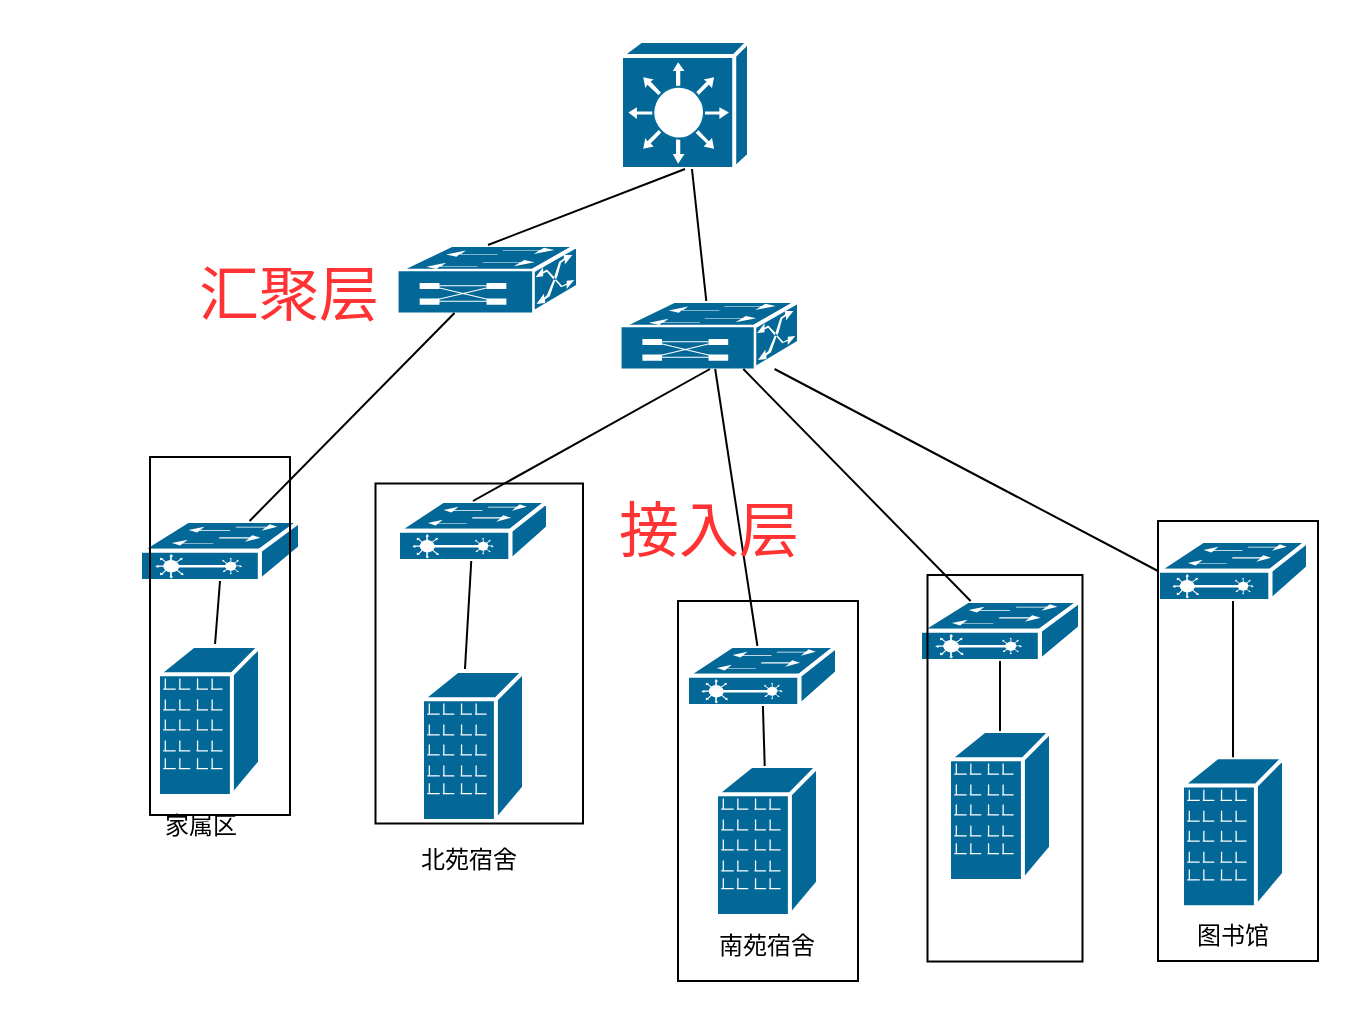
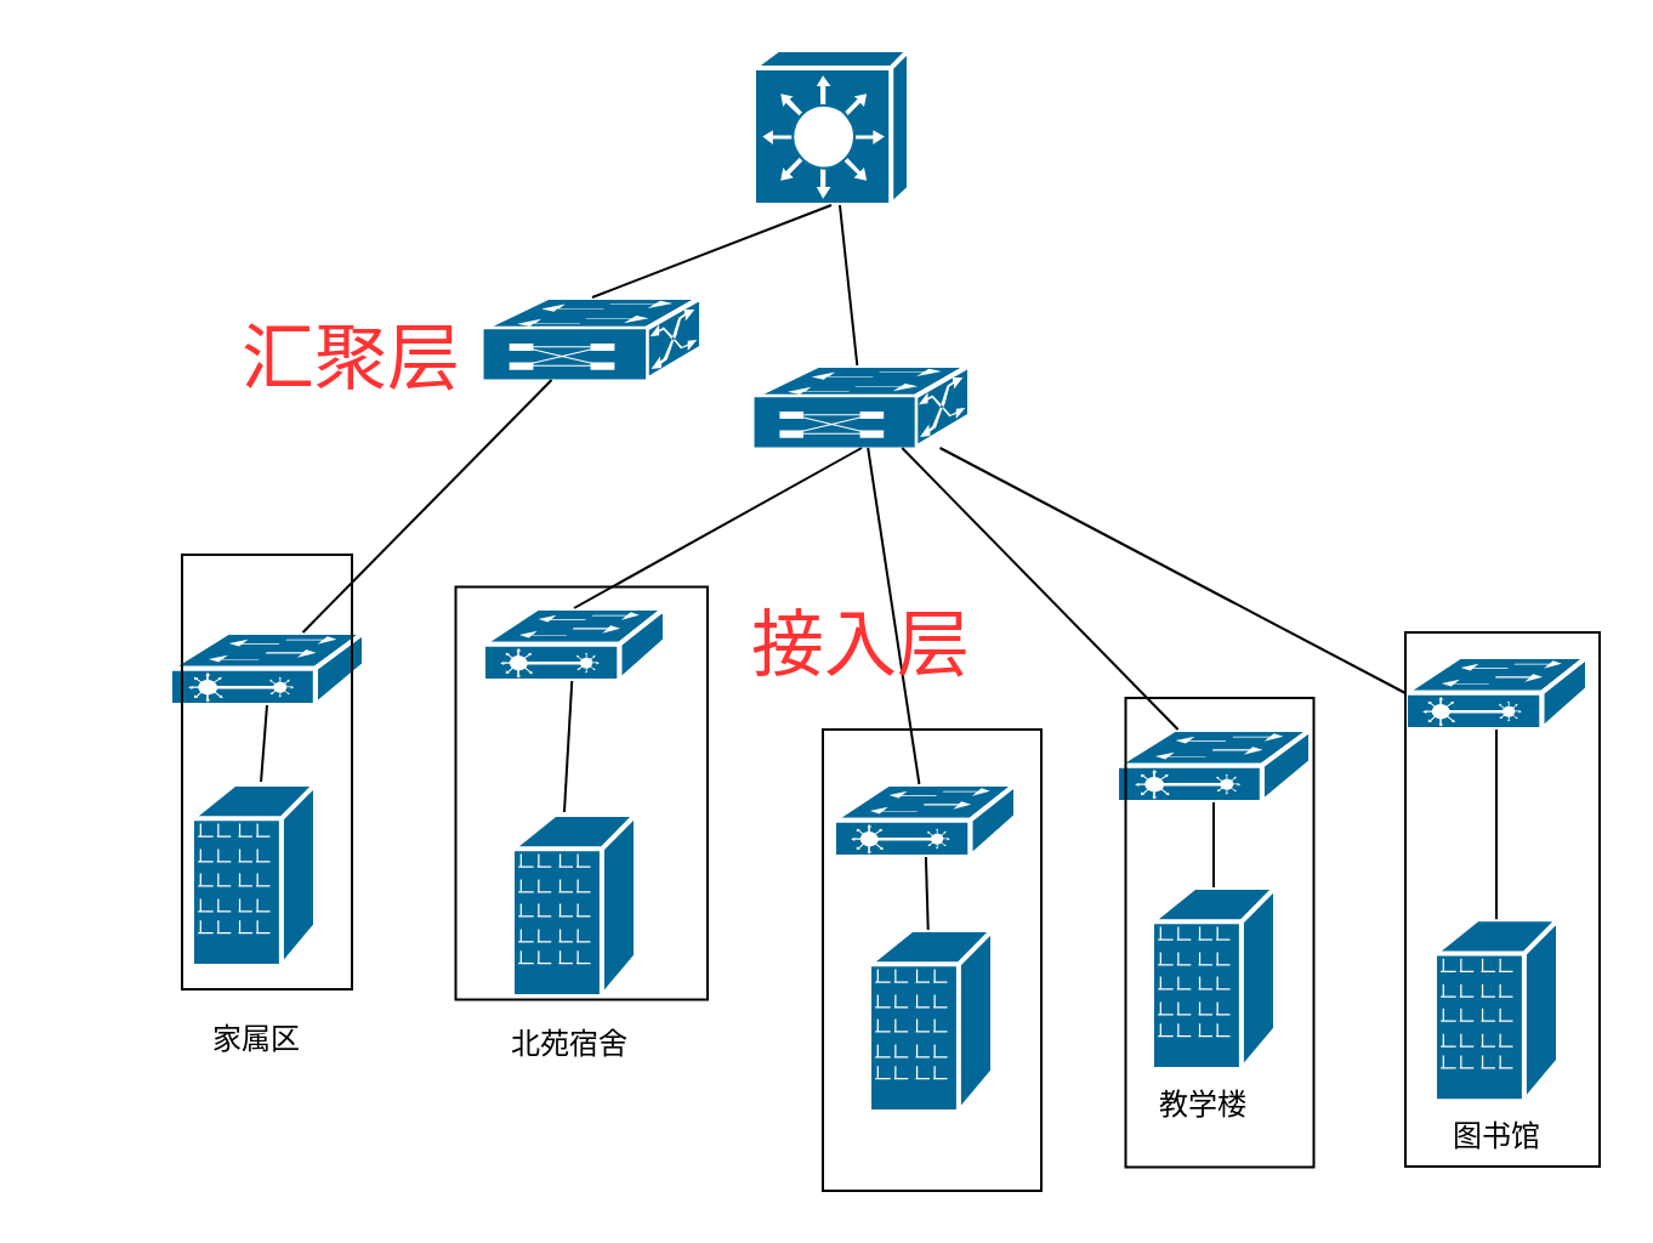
  <mxCell id="0" />
  <mxCell id="1" parent="0" />
  <mxCell id="2" value="" style="shape=mxgraph.cisco.switches.layer_2_remote_switch;sketch=0;html=1;pointerEvents=1;dashed=0;fillColor=#036897;strokeColor=#ffffff;strokeWidth=2;verticalLabelPosition=bottom;verticalAlign=top;align=center;outlineConnect=0;" vertex="1" parent="1"><mxGeometry x="69.5" y="260" width="80" height="30" as="geometry" /></mxCell>
  <mxCell id="3" value="" style="shape=mxgraph.cisco.switches.multiswitch_device;sketch=0;html=1;pointerEvents=1;dashed=0;fillColor=#036897;strokeColor=#ffffff;strokeWidth=2;verticalLabelPosition=bottom;verticalAlign=top;align=center;outlineConnect=0;" vertex="1" parent="1"><mxGeometry x="198.5" y="122" width="90" height="34" as="geometry" /></mxCell>
  <mxCell id="4" value="" style="shape=mxgraph.cisco.switches.layer_2_remote_switch;sketch=0;html=1;pointerEvents=1;dashed=0;fillColor=#036897;strokeColor=#ffffff;strokeWidth=2;verticalLabelPosition=bottom;verticalAlign=top;align=center;outlineConnect=0;" vertex="1" parent="1"><mxGeometry x="198.5" y="250" width="75" height="30" as="geometry" /></mxCell>
  <mxCell id="5" value="" style="shape=mxgraph.cisco.switches.multiswitch_device;sketch=0;html=1;pointerEvents=1;dashed=0;fillColor=#036897;strokeColor=#ffffff;strokeWidth=2;verticalLabelPosition=bottom;verticalAlign=top;align=center;outlineConnect=0;" vertex="1" parent="1"><mxGeometry x="310" y="150" width="89" height="34" as="geometry" /></mxCell>
  <mxCell id="6" value="" style="endArrow=none;html=1;rounded=0;" edge="1" parent="1" source="2" target="3"><mxGeometry width="50" height="50" relative="1" as="geometry"><mxPoint x="28.5" y="280" as="sourcePoint" /><mxPoint x="78.5" y="230" as="targetPoint" /><Array as="points" /></mxGeometry></mxCell>
  <mxCell id="7" value="" style="endArrow=none;html=1;rounded=0;exitX=0.5;exitY=0;exitDx=0;exitDy=0;exitPerimeter=0;entryX=0.5;entryY=1;entryDx=0;entryDy=0;entryPerimeter=0;" edge="1" parent="1" source="4" target="5"><mxGeometry width="50" height="50" relative="1" as="geometry"><mxPoint x="288.5" y="250" as="sourcePoint" /><mxPoint x="288.5" y="230" as="targetPoint" /></mxGeometry></mxCell>
  <mxCell id="8" value="" style="endArrow=none;html=1;rounded=0;entryX=0.5;entryY=1;entryDx=0;entryDy=0;entryPerimeter=0;startArrow=none;" edge="1" parent="1" source="15" target="2"><mxGeometry width="50" height="50" relative="1" as="geometry"><mxPoint x="49.929" y="380" as="sourcePoint" /><mxPoint x="78.5" y="310" as="targetPoint" /></mxGeometry></mxCell>
  <mxCell id="9" value="" style="endArrow=none;html=1;rounded=0;exitX=0.42;exitY=0;exitDx=0;exitDy=0;exitPerimeter=0;startArrow=none;" edge="1" parent="1" source="14" target="4"><mxGeometry width="50" height="50" relative="1" as="geometry"><mxPoint x="219.5" y="380" as="sourcePoint" /><mxPoint x="238.5" y="340" as="targetPoint" /></mxGeometry></mxCell>
- <mxCell id="10" value="家属区" style="text;html=1;resizable=0;autosize=1;align=center;verticalAlign=middle;points=[];fillColor=none;strokeColor=none;rounded=0;" vertex="1" parent="1"><mxGeometry x="69.5" y="397.5" width="60" height="30" as="geometry" /></mxCell>
- <mxCell id="11" value="南苑宿舍" style="text;html=1;align=center;verticalAlign=middle;resizable=0;points=[];autosize=1;strokeColor=none;fillColor=none;" vertex="1" parent="1"><mxGeometry x="348" y="457.5" width="70" height="30" as="geometry" /></mxCell>
+ <mxCell id="10" value="家属区" style="text;html=1;resizable=0;autosize=1;align=center;verticalAlign=middle;points=[];fillColor=none;strokeColor=none;rounded=0;" vertex="1" parent="1"><mxGeometry x="74.5" y="412.5" width="60" height="30" as="geometry" /></mxCell>
  <mxCell id="12" value="图书馆" style="text;html=1;align=center;verticalAlign=middle;resizable=0;points=[];autosize=1;strokeColor=none;fillColor=none;" vertex="1" parent="1"><mxGeometry x="586" y="453.13" width="60" height="30" as="geometry" /></mxCell>
  <mxCell id="13" value="北苑宿舍" style="text;html=1;align=center;verticalAlign=middle;resizable=0;points=[];autosize=1;strokeColor=none;fillColor=none;" vertex="1" parent="1"><mxGeometry x="198.5" y="415" width="70" height="30" as="geometry" /></mxCell>
  <mxCell id="14" value="" style="shape=mxgraph.cisco.buildings.branch_office;sketch=0;html=1;pointerEvents=1;dashed=0;fillColor=#036897;strokeColor=#ffffff;strokeWidth=2;verticalLabelPosition=bottom;verticalAlign=top;align=center;outlineConnect=0;" vertex="1" parent="1"><mxGeometry x="210.5" y="335" width="51" height="75" as="geometry" /></mxCell>
  <mxCell id="15" value="" style="shape=mxgraph.cisco.buildings.branch_office;sketch=0;html=1;pointerEvents=1;dashed=0;fillColor=#036897;strokeColor=#ffffff;strokeWidth=2;verticalLabelPosition=bottom;verticalAlign=top;align=center;outlineConnect=0;" vertex="1" parent="1"><mxGeometry x="78.5" y="322.5" width="51" height="75" as="geometry" /></mxCell>
  <mxCell id="16" value="" style="shape=mxgraph.cisco.buildings.branch_office;sketch=0;html=1;pointerEvents=1;dashed=0;fillColor=#036897;strokeColor=#ffffff;strokeWidth=2;verticalLabelPosition=bottom;verticalAlign=top;align=center;outlineConnect=0;" vertex="1" parent="1"><mxGeometry x="590.5" y="378.13" width="51" height="75" as="geometry" /></mxCell>
  <mxCell id="17" value="" style="shape=mxgraph.cisco.buildings.branch_office;sketch=0;html=1;pointerEvents=1;dashed=0;fillColor=#036897;strokeColor=#ffffff;strokeWidth=2;verticalLabelPosition=bottom;verticalAlign=top;align=center;outlineConnect=0;" vertex="1" parent="1"><mxGeometry x="357.5" y="382.5" width="51" height="75" as="geometry" /></mxCell>
  <mxCell id="18" value="" style="shape=mxgraph.cisco.buildings.branch_office;sketch=0;html=1;pointerEvents=1;dashed=0;fillColor=#036897;strokeColor=#ffffff;strokeWidth=2;verticalLabelPosition=bottom;verticalAlign=top;align=center;outlineConnect=0;" vertex="1" parent="1"><mxGeometry x="474" y="365" width="51" height="75" as="geometry" /></mxCell>
+ <mxCell id="19" value="教学楼" style="text;html=1;align=center;verticalAlign=middle;resizable=0;points=[];autosize=1;strokeColor=none;fillColor=none;" vertex="1" parent="1"><mxGeometry x="465" y="440" width="60" height="30" as="geometry" /></mxCell>
  <mxCell id="20" value="" style="shape=mxgraph.cisco.switches.layer_2_remote_switch;sketch=0;html=1;pointerEvents=1;dashed=0;fillColor=#036897;strokeColor=#ffffff;strokeWidth=2;verticalLabelPosition=bottom;verticalAlign=top;align=center;outlineConnect=0;" vertex="1" parent="1"><mxGeometry x="343" y="322.5" width="75" height="30" as="geometry" /></mxCell>
  <mxCell id="21" value="" style="shape=mxgraph.cisco.switches.layer_2_remote_switch;sketch=0;html=1;pointerEvents=1;dashed=0;fillColor=#036897;strokeColor=#ffffff;strokeWidth=2;verticalLabelPosition=bottom;verticalAlign=top;align=center;outlineConnect=0;" vertex="1" parent="1"><mxGeometry x="578.5" y="270" width="75" height="30" as="geometry" /></mxCell>
  <mxCell id="22" value="" style="shape=mxgraph.cisco.switches.layer_2_remote_switch;sketch=0;html=1;pointerEvents=1;dashed=0;fillColor=#036897;strokeColor=#ffffff;strokeWidth=2;verticalLabelPosition=bottom;verticalAlign=top;align=center;outlineConnect=0;" vertex="1" parent="1"><mxGeometry x="459.5" y="300" width="80" height="30" as="geometry" /></mxCell>
  <mxCell id="23" value="" style="endArrow=none;html=1;rounded=0;" edge="1" parent="1" source="21" target="16"><mxGeometry width="50" height="50" relative="1" as="geometry"><mxPoint x="428.5" y="152.5" as="sourcePoint" /><mxPoint x="448.5" y="160" as="targetPoint" /></mxGeometry></mxCell>
  <mxCell id="24" value="" style="endArrow=none;html=1;rounded=0;" edge="1" parent="1" source="20" target="17"><mxGeometry width="50" height="50" relative="1" as="geometry"><mxPoint x="388.5" y="385" as="sourcePoint" /><mxPoint x="438.5" y="375" as="targetPoint" /></mxGeometry></mxCell>
  <mxCell id="25" value="" style="endArrow=none;html=1;rounded=0;" edge="1" parent="1" source="22" target="18"><mxGeometry width="50" height="50" relative="1" as="geometry"><mxPoint x="418.5" y="310" as="sourcePoint" /><mxPoint x="468.5" y="260" as="targetPoint" /></mxGeometry></mxCell>
  <mxCell id="26" value="" style="endArrow=none;html=1;rounded=0;" edge="1" parent="1" source="20" target="5"><mxGeometry width="50" height="50" relative="1" as="geometry"><mxPoint x="268.5" y="312.5" as="sourcePoint" /><mxPoint x="326.5" y="166.5" as="targetPoint" /></mxGeometry></mxCell>
  <mxCell id="27" value="" style="endArrow=none;html=1;rounded=0;" edge="1" parent="1" source="5" target="22"><mxGeometry width="50" height="50" relative="1" as="geometry"><mxPoint x="358.5" y="160" as="sourcePoint" /><mxPoint x="378.5" y="232" as="targetPoint" /></mxGeometry></mxCell>
  <mxCell id="28" value="" style="endArrow=none;html=1;rounded=0;exitX=0;exitY=0.5;exitDx=0;exitDy=0;exitPerimeter=0;" edge="1" parent="1" source="21" target="5"><mxGeometry width="50" height="50" relative="1" as="geometry"><mxPoint x="408" y="100" as="sourcePoint" /><mxPoint x="408.5" y="150" as="targetPoint" /></mxGeometry></mxCell>
  <mxCell id="29" value="" style="whiteSpace=wrap;html=1;fillColor=none;rotation=90;" vertex="1" parent="1"><mxGeometry x="154.13" y="274.38" width="170" height="103.75" as="geometry" /></mxCell>
  <mxCell id="30" value="" style="whiteSpace=wrap;html=1;fillColor=none;rotation=90;" vertex="1" parent="1"><mxGeometry x="20" y="282.5" width="179" height="70" as="geometry" /></mxCell>
  <mxCell id="31" value="" style="whiteSpace=wrap;html=1;fillColor=none;" vertex="1" parent="1"><mxGeometry x="338.5" y="300" width="90" height="190" as="geometry" /></mxCell>
  <mxCell id="32" value="" style="whiteSpace=wrap;html=1;fillColor=none;rotation=90;" vertex="1" parent="1"><mxGeometry x="405.38" y="344.88" width="193.25" height="77.5" as="geometry" /></mxCell>
  <mxCell id="33" value="" style="whiteSpace=wrap;html=1;fillColor=none;" vertex="1" parent="1"><mxGeometry x="578.5" y="260" width="80" height="220" as="geometry" /></mxCell>
  <mxCell id="34" value="&lt;font style=&quot;font-size: 30px;&quot;&gt;接入层&lt;/font&gt;" style="text;html=1;align=center;verticalAlign=middle;resizable=0;points=[];autosize=1;strokeColor=none;fillColor=none;fontColor=#FF3333;" vertex="1" parent="1"><mxGeometry x="298.5" y="240" width="110" height="50" as="geometry" /></mxCell>
  <mxCell id="35" value="汇聚层" style="text;html=1;align=center;verticalAlign=middle;resizable=0;points=[];autosize=1;strokeColor=none;fillColor=none;fontSize=30;fontColor=#FF3333;" vertex="1" parent="1"><mxGeometry x="88.5" y="122" width="110" height="50" as="geometry" /></mxCell>
  <mxCell id="36" value="" style="shape=mxgraph.cisco.switches.layer_3_switch;sketch=0;html=1;pointerEvents=1;dashed=0;fillColor=#036897;strokeColor=#ffffff;strokeWidth=2;verticalLabelPosition=bottom;verticalAlign=top;align=center;outlineConnect=0;fontSize=30;fontColor=#FF3333;" vertex="1" parent="1"><mxGeometry x="310" y="20" width="64" height="64" as="geometry" /></mxCell>
  <mxCell id="37" value="" style="endArrow=none;html=1;rounded=0;fontSize=30;fontColor=#FF3333;exitX=0.5;exitY=0;exitDx=0;exitDy=0;exitPerimeter=0;entryX=0.5;entryY=1;entryDx=0;entryDy=0;entryPerimeter=0;" edge="1" parent="1" source="3" target="36"><mxGeometry width="50" height="50" relative="1" as="geometry"><mxPoint x="251.5" y="114" as="sourcePoint" /><mxPoint x="261.5" y="54" as="targetPoint" /></mxGeometry></mxCell>
  <mxCell id="38" value="" style="endArrow=none;html=1;rounded=0;fontSize=30;fontColor=#FF3333;" edge="1" parent="1" source="5" target="36"><mxGeometry width="50" height="50" relative="1" as="geometry"><mxPoint x="390" y="110" as="sourcePoint" /><mxPoint x="440" y="60" as="targetPoint" /></mxGeometry></mxCell>
